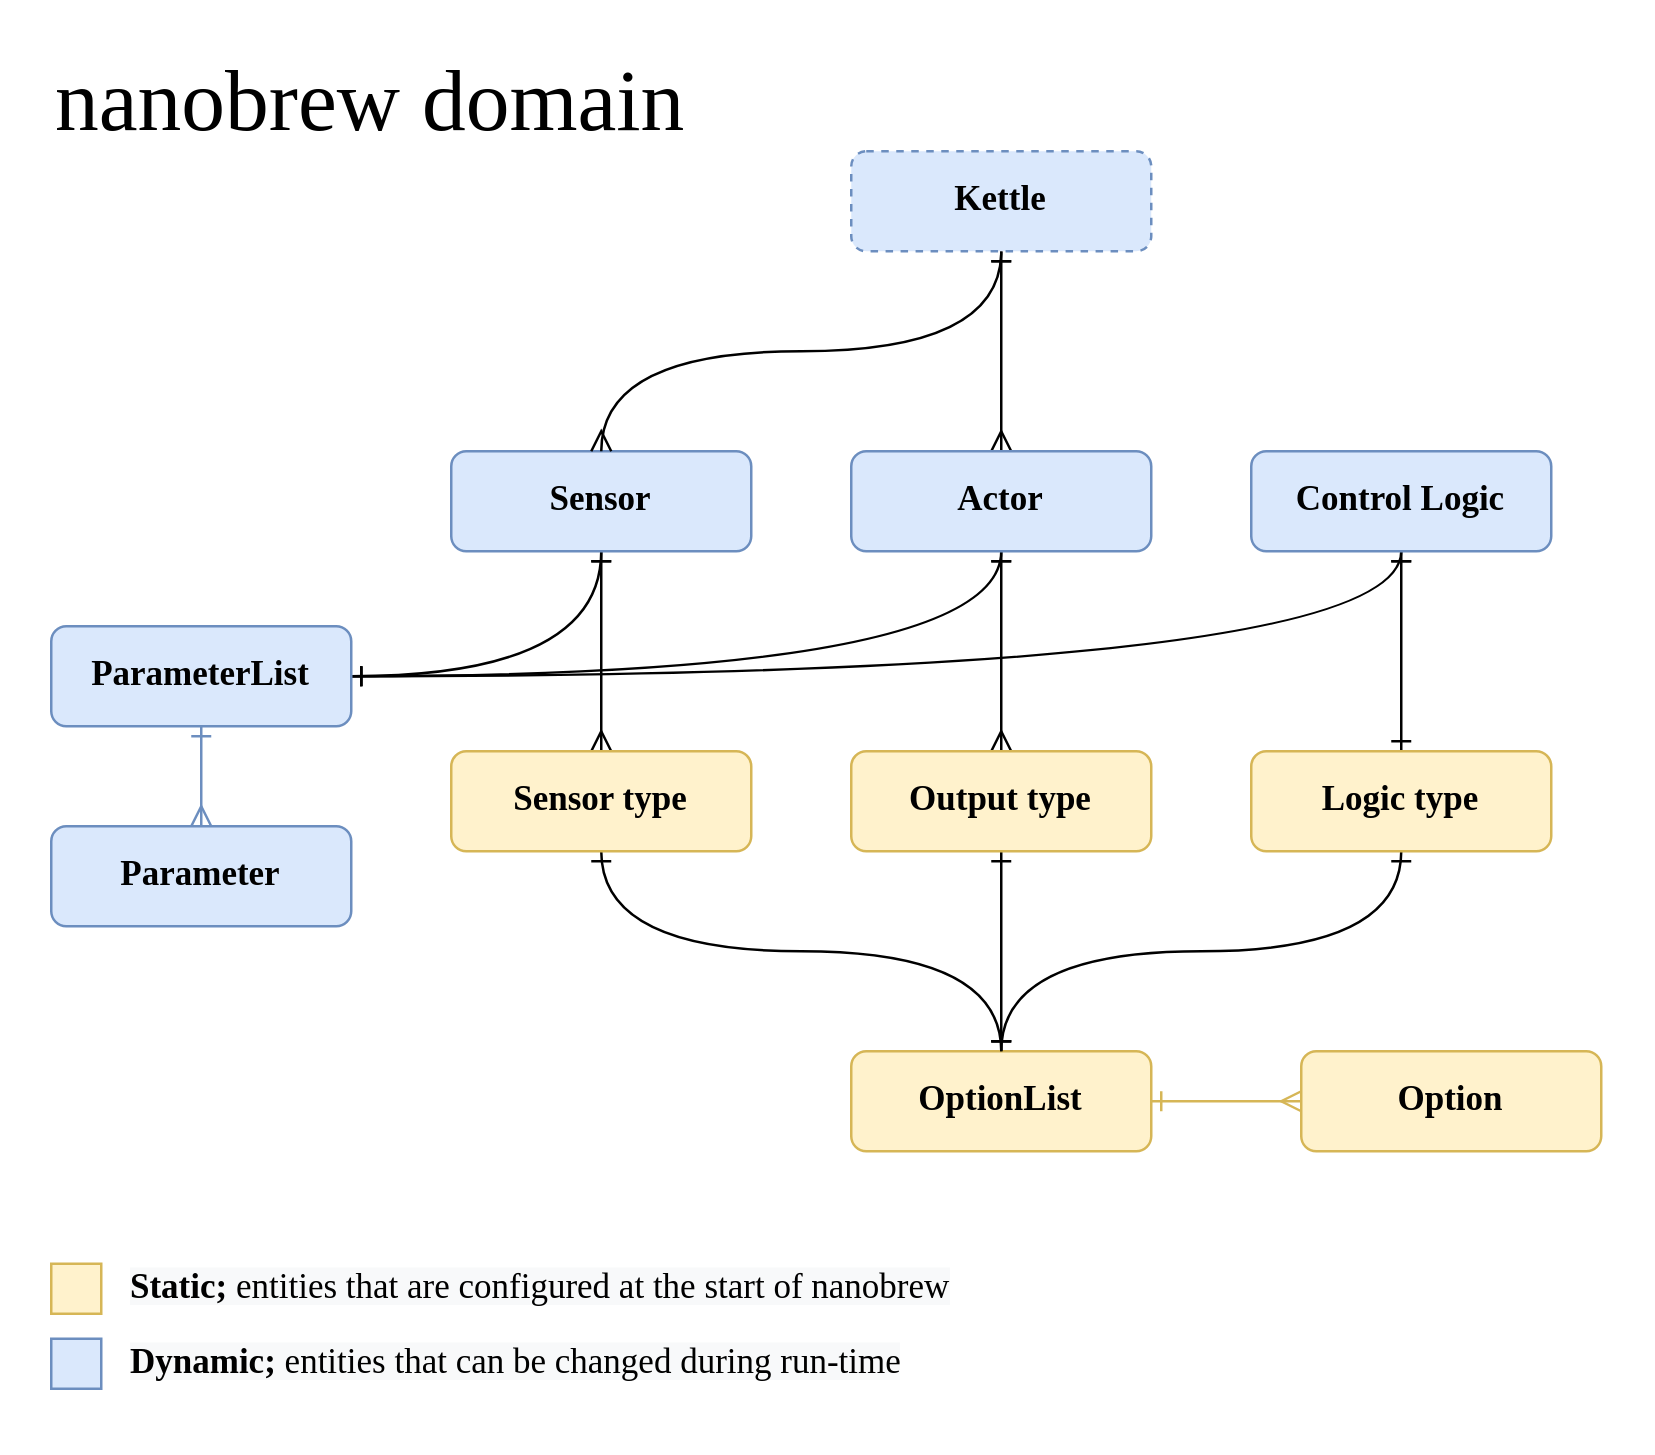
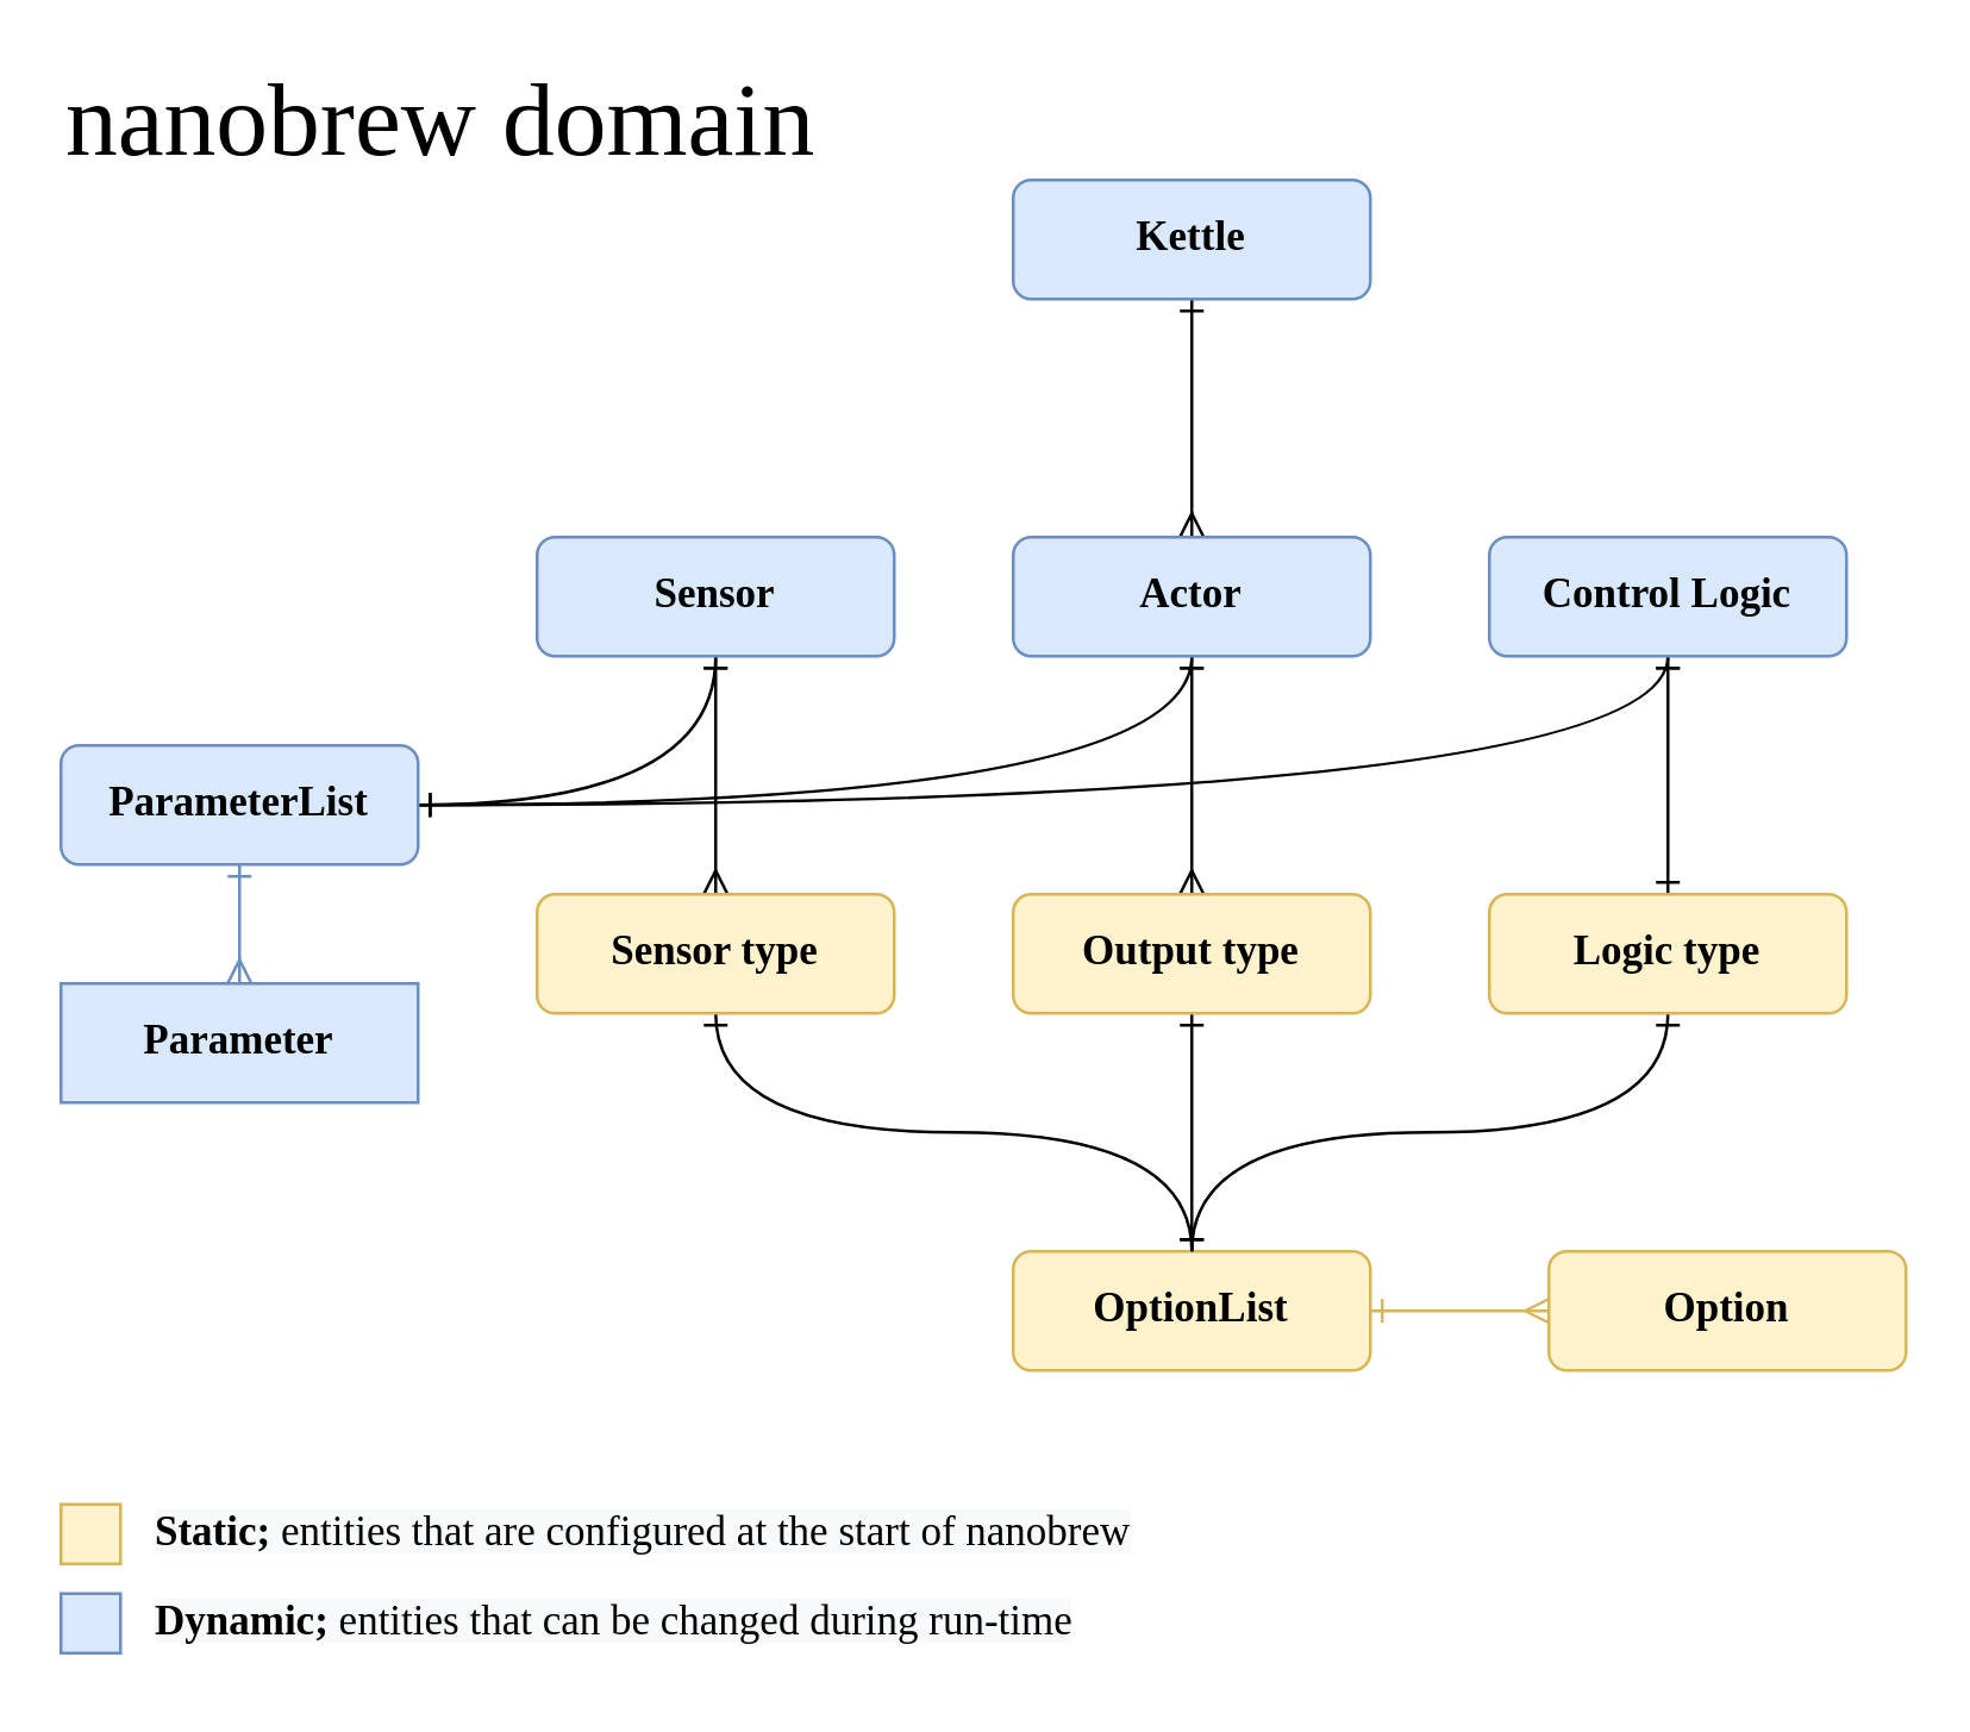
  <mxCell id="0" />
  <mxCell id="1" parent="0" />
  <mxCell id="2" value="nanobrew domain" style="text;html=1;strokeColor=none;fillColor=none;align=left;verticalAlign=middle;whiteSpace=wrap;rounded=0;fontFamily=Passion One;FType=g;fontSize=35;" parent="1" vertex="1"><mxGeometry x="20" y="20" width="260" height="40" as="geometry" /></mxCell>
  <mxCell id="3" style="edgeStyle=orthogonalEdgeStyle;curved=1;orthogonalLoop=1;jettySize=auto;html=1;exitX=0.5;exitY=1;exitDx=0;exitDy=0;entryX=0.5;entryY=0;entryDx=0;entryDy=0;startArrow=ERone;startFill=0;endArrow=ERmany;endFill=0;fontFamily=Muli;" parent="1" source="5" target="7" edge="1"><mxGeometry relative="1" as="geometry" /></mxCell>
  <mxCell id="4" style="edgeStyle=orthogonalEdgeStyle;curved=1;orthogonalLoop=1;jettySize=auto;html=1;exitX=0.5;exitY=1;exitDx=0;exitDy=0;entryX=1;entryY=0.5;entryDx=0;entryDy=0;startArrow=ERone;startFill=0;endArrow=ERone;endFill=0;fontFamily=Muli;" parent="1" source="5" target="23" edge="1"><mxGeometry relative="1" as="geometry" /></mxCell>
  <mxCell id="5" value="Sensor" style="rounded=1;whiteSpace=wrap;html=1;fillColor=#dae8fc;strokeColor=#6c8ebf;fontFamily=Muli;FType=g;fontSize=14;fontStyle=1" parent="1" vertex="1"><mxGeometry x="180" y="180" width="120" height="40" as="geometry" /></mxCell>
  <mxCell id="6" style="edgeStyle=orthogonalEdgeStyle;curved=1;orthogonalLoop=1;jettySize=auto;html=1;exitX=0.5;exitY=1;exitDx=0;exitDy=0;startArrow=ERone;startFill=0;endArrow=ERone;endFill=0;fontFamily=Muli;" parent="1" source="7" target="15" edge="1"><mxGeometry relative="1" as="geometry" /></mxCell>
  <mxCell id="7" value="Sensor type" style="rounded=1;whiteSpace=wrap;html=1;fillColor=#fff2cc;strokeColor=#d6b656;fontFamily=Muli;FType=g;fontSize=14;fontStyle=1" parent="1" vertex="1"><mxGeometry x="180" y="300" width="120" height="40" as="geometry" /></mxCell>
- <mxCell id="8" style="edgeStyle=orthogonalEdgeStyle;curved=1;orthogonalLoop=1;jettySize=auto;html=1;exitX=0.5;exitY=1;exitDx=0;exitDy=0;entryX=0.5;entryY=0;entryDx=0;entryDy=0;startArrow=ERone;startFill=0;endArrow=ERmany;endFill=0;fontFamily=Muli;" parent="1" source="10" target="5" edge="1"><mxGeometry relative="1" as="geometry" /></mxCell>
  <mxCell id="9" style="edgeStyle=orthogonalEdgeStyle;curved=1;orthogonalLoop=1;jettySize=auto;html=1;exitX=0.5;exitY=1;exitDx=0;exitDy=0;entryX=0.5;entryY=0;entryDx=0;entryDy=0;startArrow=ERone;startFill=0;endArrow=ERmany;endFill=0;fontFamily=Muli;" parent="1" source="10" target="13" edge="1"><mxGeometry relative="1" as="geometry" /></mxCell>
- <mxCell id="10" value="Kettle" style="rounded=1;whiteSpace=wrap;html=1;fillColor=#dae8fc;strokeColor=#6c8ebf;fontFamily=Muli;FType=g;fontSize=14;fontStyle=1;dashed=1;" parent="1" vertex="1"><mxGeometry x="340" y="60" width="120" height="40" as="geometry" /></mxCell>
+ <mxCell id="10" value="Kettle" style="rounded=1;whiteSpace=wrap;html=1;fillColor=#dae8fc;strokeColor=#6c8ebf;fontFamily=Muli;FType=g;fontSize=14;fontStyle=1" parent="1" vertex="1"><mxGeometry x="340" y="60" width="120" height="40" as="geometry" /></mxCell>
  <mxCell id="11" style="edgeStyle=orthogonalEdgeStyle;curved=1;orthogonalLoop=1;jettySize=auto;html=1;exitX=0.5;exitY=1;exitDx=0;exitDy=0;startArrow=ERone;startFill=0;endArrow=ERmany;endFill=0;fontFamily=Muli;" parent="1" source="13" target="17" edge="1"><mxGeometry relative="1" as="geometry" /></mxCell>
  <mxCell id="12" style="edgeStyle=orthogonalEdgeStyle;curved=1;orthogonalLoop=1;jettySize=auto;html=1;exitX=0.5;exitY=1;exitDx=0;exitDy=0;entryX=1;entryY=0.5;entryDx=0;entryDy=0;startArrow=ERone;startFill=0;endArrow=ERone;endFill=0;fontFamily=Muli;" parent="1" source="13" target="23" edge="1"><mxGeometry relative="1" as="geometry" /></mxCell>
  <mxCell id="13" value="Actor" style="rounded=1;whiteSpace=wrap;html=1;fillColor=#dae8fc;strokeColor=#6c8ebf;fontFamily=Muli;FType=g;fontSize=14;fontStyle=1" parent="1" vertex="1"><mxGeometry x="340" y="180" width="120" height="40" as="geometry" /></mxCell>
  <mxCell id="14" style="edgeStyle=orthogonalEdgeStyle;curved=1;orthogonalLoop=1;jettySize=auto;html=1;exitX=1;exitY=0.5;exitDx=0;exitDy=0;startArrow=ERone;startFill=0;endArrow=ERmany;endFill=0;fontFamily=Muli;fillColor=#fff2cc;strokeColor=#d6b656;" parent="1" source="15" target="18" edge="1"><mxGeometry relative="1" as="geometry" /></mxCell>
  <mxCell id="15" value="OptionList" style="rounded=1;whiteSpace=wrap;html=1;fillColor=#fff2cc;strokeColor=#d6b656;fontFamily=Muli;FType=g;fontSize=14;fontStyle=1" parent="1" vertex="1"><mxGeometry x="340" y="420" width="120" height="40" as="geometry" /></mxCell>
  <mxCell id="16" style="edgeStyle=orthogonalEdgeStyle;curved=1;orthogonalLoop=1;jettySize=auto;html=1;exitX=0.5;exitY=1;exitDx=0;exitDy=0;entryX=0.5;entryY=0;entryDx=0;entryDy=0;startArrow=ERone;startFill=0;endArrow=ERone;endFill=0;fontFamily=Muli;" parent="1" source="17" target="15" edge="1"><mxGeometry relative="1" as="geometry" /></mxCell>
  <mxCell id="17" value="Output type" style="rounded=1;whiteSpace=wrap;html=1;fillColor=#fff2cc;strokeColor=#d6b656;fontFamily=Muli;FType=g;fontSize=14;fontStyle=1" parent="1" vertex="1"><mxGeometry x="340" y="300" width="120" height="40" as="geometry" /></mxCell>
  <mxCell id="18" value="Option" style="rounded=1;whiteSpace=wrap;html=1;fillColor=#fff2cc;strokeColor=#d6b656;fontFamily=Muli;FType=g;fontSize=14;fontStyle=1" parent="1" vertex="1"><mxGeometry x="520" y="420" width="120" height="40" as="geometry" /></mxCell>
  <mxCell id="19" style="edgeStyle=orthogonalEdgeStyle;curved=1;orthogonalLoop=1;jettySize=auto;html=1;exitX=0.5;exitY=1;exitDx=0;exitDy=0;startArrow=ERone;startFill=0;endArrow=ERone;endFill=0;fontFamily=Muli;" parent="1" source="21" target="26" edge="1"><mxGeometry relative="1" as="geometry" /></mxCell>
  <mxCell id="20" style="edgeStyle=orthogonalEdgeStyle;curved=1;orthogonalLoop=1;jettySize=auto;html=1;exitX=0.5;exitY=1;exitDx=0;exitDy=0;entryX=1;entryY=0.5;entryDx=0;entryDy=0;startArrow=ERone;startFill=0;endArrow=ERone;endFill=0;fontFamily=Muli;" parent="1" source="21" target="23" edge="1"><mxGeometry relative="1" as="geometry" /></mxCell>
  <mxCell id="21" value="Control Logic" style="rounded=1;whiteSpace=wrap;html=1;fillColor=#dae8fc;strokeColor=#6c8ebf;fontFamily=Muli;FType=g;fontSize=14;fontStyle=1" parent="1" vertex="1"><mxGeometry x="500" y="180" width="120" height="40" as="geometry" /></mxCell>
  <mxCell id="22" style="edgeStyle=orthogonalEdgeStyle;curved=1;orthogonalLoop=1;jettySize=auto;html=1;exitX=0.5;exitY=1;exitDx=0;exitDy=0;entryX=0.5;entryY=0;entryDx=0;entryDy=0;startArrow=ERone;startFill=0;endArrow=ERmany;endFill=0;fontFamily=Muli;fillColor=#dae8fc;strokeColor=#6c8ebf;" parent="1" source="23" target="24" edge="1"><mxGeometry relative="1" as="geometry" /></mxCell>
  <mxCell id="23" value="ParameterList" style="rounded=1;whiteSpace=wrap;html=1;fillColor=#dae8fc;strokeColor=#6c8ebf;fontFamily=Muli;FType=g;fontSize=14;fontStyle=1" parent="1" vertex="1"><mxGeometry x="20" y="250" width="120" height="40" as="geometry" /></mxCell>
- <mxCell id="24" value="Parameter" style="rounded=1;whiteSpace=wrap;html=1;fillColor=#dae8fc;strokeColor=#6c8ebf;fontFamily=Muli;FType=g;fontSize=14;fontStyle=1" parent="1" vertex="1"><mxGeometry x="20" y="330" width="120" height="40" as="geometry" /></mxCell>
+ <mxCell id="24" value="Parameter" style="whiteSpace=wrap;html=1;fillColor=#dae8fc;strokeColor=#6c8ebf;fontFamily=Muli;FType=g;fontSize=14;fontStyle=1;rounded=0;" parent="1" vertex="1"><mxGeometry x="20" y="330" width="120" height="40" as="geometry" /></mxCell>
  <mxCell id="25" style="edgeStyle=orthogonalEdgeStyle;curved=1;orthogonalLoop=1;jettySize=auto;html=1;exitX=0.5;exitY=1;exitDx=0;exitDy=0;startArrow=ERone;startFill=0;endArrow=ERone;endFill=0;fontFamily=Muli;entryX=0.5;entryY=0;entryDx=0;entryDy=0;" parent="1" source="26" target="15" edge="1"><mxGeometry relative="1" as="geometry"><mxPoint x="320" y="420" as="targetPoint" /></mxGeometry></mxCell>
  <mxCell id="26" value="Logic type" style="rounded=1;whiteSpace=wrap;html=1;fillColor=#fff2cc;strokeColor=#d6b656;fontFamily=Muli;FType=g;fontSize=14;fontStyle=1" parent="1" vertex="1"><mxGeometry x="500" y="300" width="120" height="40" as="geometry" /></mxCell>
  <mxCell id="27" value="" style="rounded=0;whiteSpace=wrap;html=1;fontFamily=Muli;fillColor=#fff2cc;strokeColor=#d6b656;" parent="1" vertex="1"><mxGeometry x="20" y="505" width="20" height="20" as="geometry" /></mxCell>
  <mxCell id="28" value="&lt;span style=&quot;font-size: 14px; font-style: normal; font-weight: 700; letter-spacing: normal; text-align: center; text-indent: 0px; text-transform: none; word-spacing: 0px; background-color: rgb(248, 249, 250); float: none; display: inline;&quot;&gt;Static; &lt;/span&gt;&lt;span style=&quot;font-size: 14px; font-style: normal; letter-spacing: normal; text-align: center; text-indent: 0px; text-transform: none; word-spacing: 0px; background-color: rgb(248, 249, 250); float: none; display: inline;&quot;&gt;entities that are configured at the start of nanobrew&lt;/span&gt;" style="text;whiteSpace=wrap;html=1;fontFamily=Muli;" parent="1" vertex="1"><mxGeometry x="50" y="500" width="410" height="30" as="geometry" /></mxCell>
  <mxCell id="29" value="" style="rounded=0;whiteSpace=wrap;html=1;fontFamily=Muli;fillColor=#dae8fc;strokeColor=#6c8ebf;" parent="1" vertex="1"><mxGeometry x="20" y="535" width="20" height="20" as="geometry" /></mxCell>
  <mxCell id="30" value="&lt;span style=&quot;font-size: 14px; font-style: normal; letter-spacing: normal; text-align: center; text-indent: 0px; text-transform: none; word-spacing: 0px; background-color: rgb(248, 249, 250); float: none; display: inline;&quot;&gt;&lt;b&gt;Dynamic&lt;/b&gt;&lt;/span&gt;&lt;span style=&quot;font-size: 14px; font-style: normal; font-weight: 700; letter-spacing: normal; text-align: center; text-indent: 0px; text-transform: none; word-spacing: 0px; background-color: rgb(248, 249, 250); float: none; display: inline;&quot;&gt;; &lt;/span&gt;&lt;span style=&quot;font-size: 14px; font-style: normal; letter-spacing: normal; text-align: center; text-indent: 0px; text-transform: none; word-spacing: 0px; background-color: rgb(248, 249, 250); float: none; display: inline;&quot;&gt;entities that can be changed during run-time&lt;/span&gt;" style="text;whiteSpace=wrap;html=1;fontFamily=Muli;" parent="1" vertex="1"><mxGeometry x="50" y="530" width="410" height="30" as="geometry" /></mxCell>
